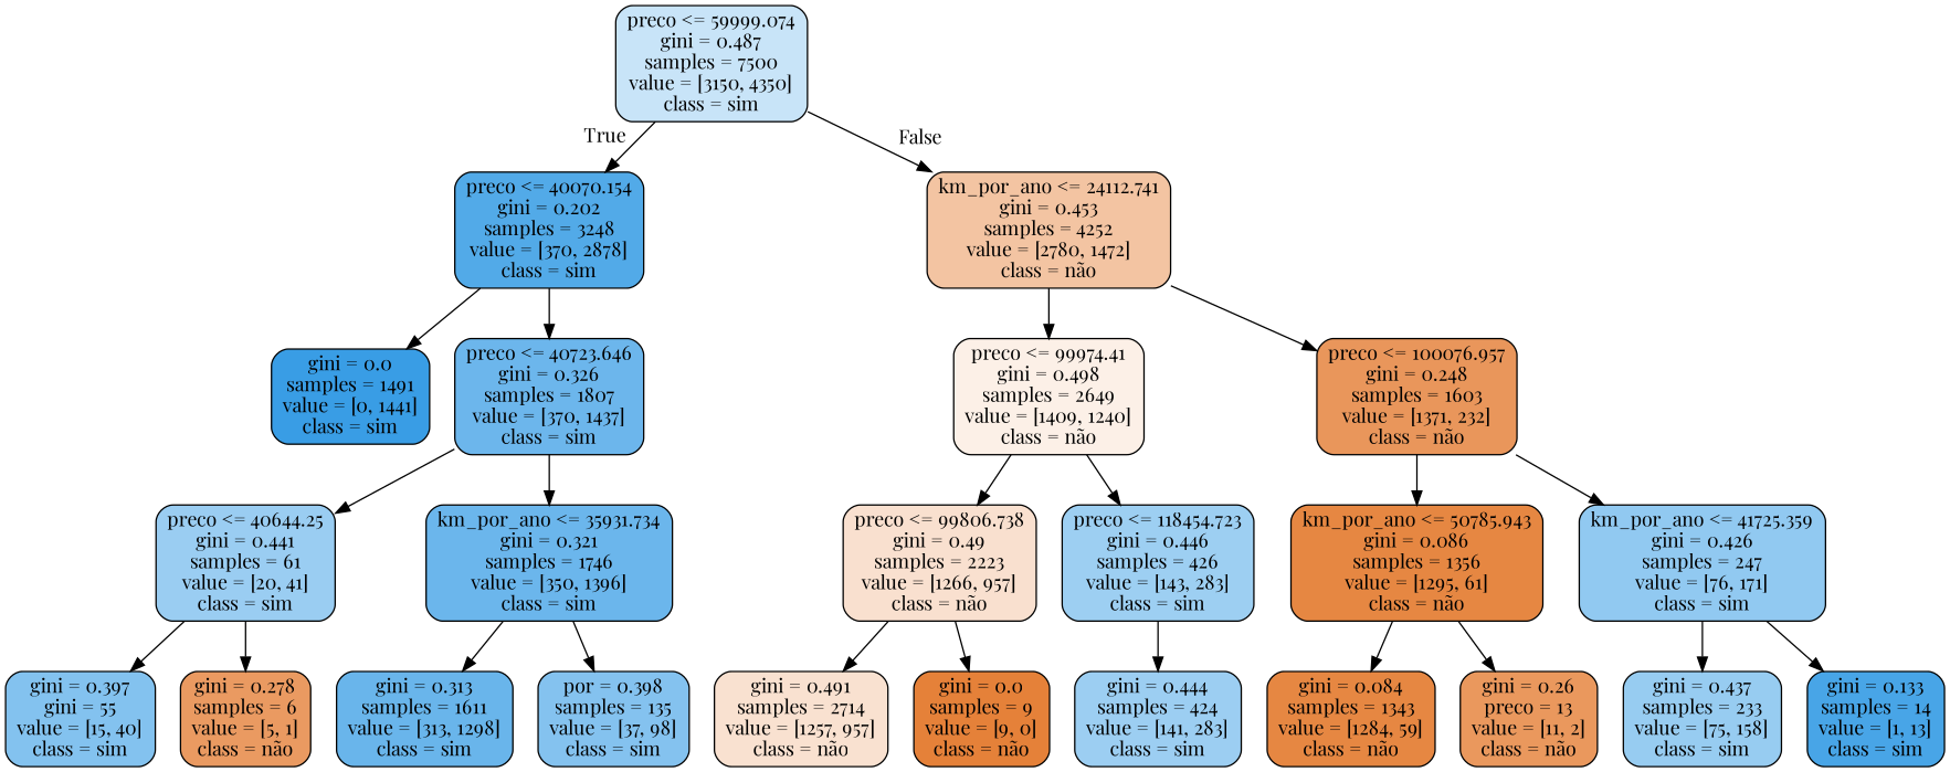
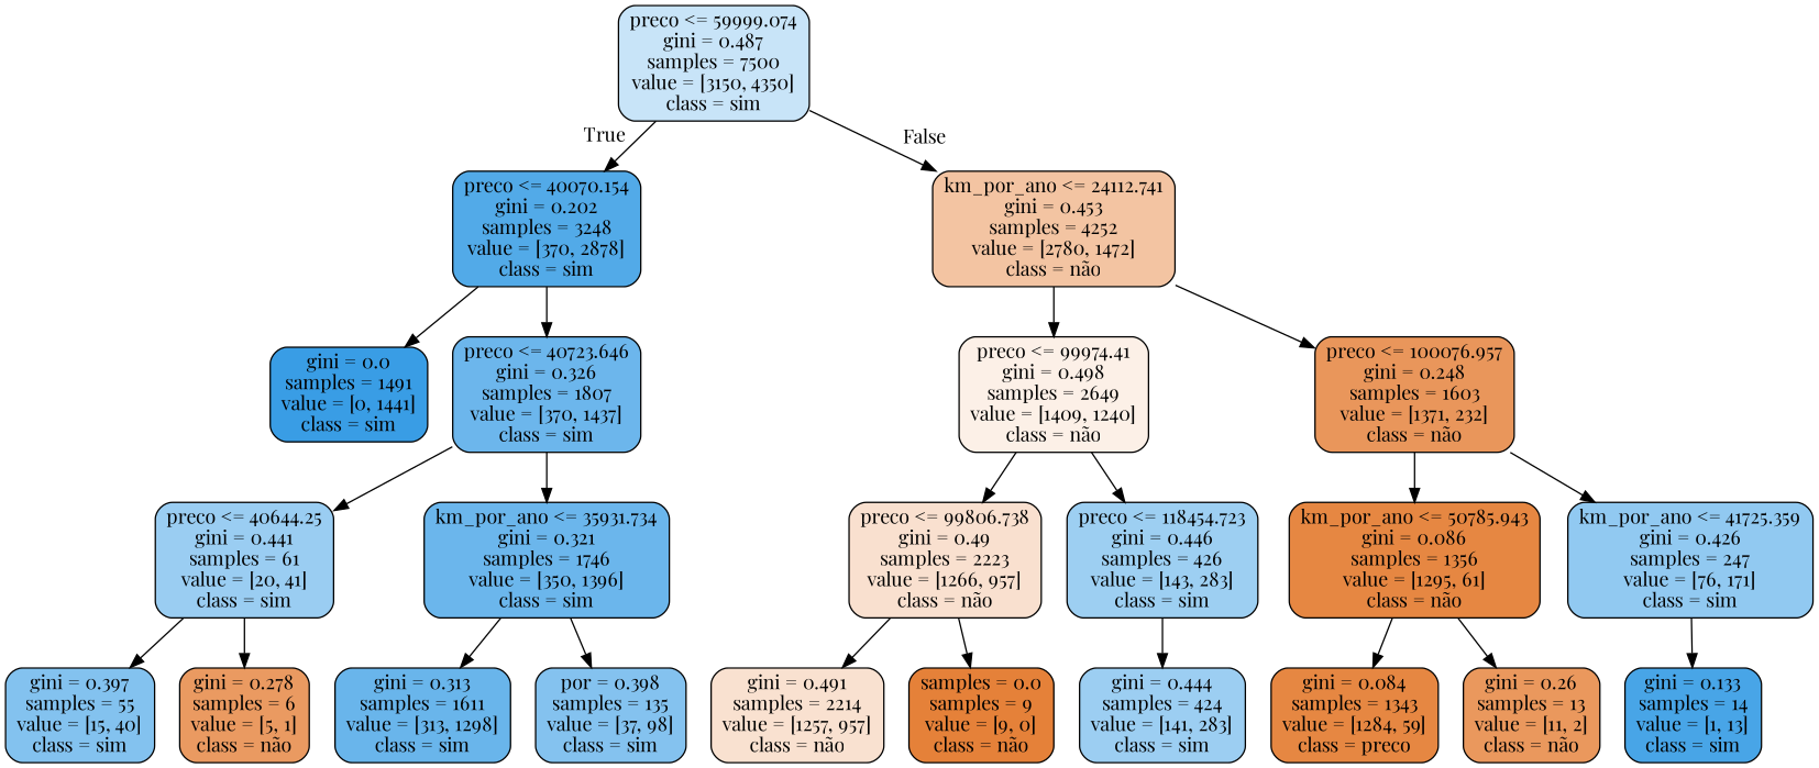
  digraph {
    fontname="Playfair Display"
    node [color=black fillcolor="#e68742" fontname="Playfair Display" shape=box style="filled, rounded"]
    edge [fontname="Playfair Display"]
    n1 [fillcolor="#c8e4f8" label="preco <= 59999.074\ngini = 0.487\nsamples = 7500\nvalue = [3150, 4350]\nclass = sim"]
    n2 [fillcolor="#52aae8" label="preco <= 40070.154\ngini = 0.202\nsamples = 3248\nvalue = [370, 2878]\nclass = sim"]
    n3 [fillcolor="#f3c4a2" label="km_por_ano <= 24112.741\ngini = 0.453\nsamples = 4252\nvalue = [2780, 1472]\nclass = não"]
    n4 [fillcolor="#399de5" label="gini = 0.0\nsamples = 1491\nvalue = [0, 1441]\nclass = sim"]
    n5 [fillcolor="#6cb6ec" label="preco <= 40723.646\ngini = 0.326\nsamples = 1807\nvalue = [370, 1437]\nclass = sim"]
    n6 [fillcolor="#fcf0e7" label="preco <= 99974.41\ngini = 0.498\nsamples = 2649\nvalue = [1409, 1240]\nclass = não"]
    n7 [fillcolor="#e9965b" label="preco <= 100076.957\ngini = 0.248\nsamples = 1603\nvalue = [1371, 232]\nclass = não"]
    n8 [fillcolor="#9acdf2" label="preco <= 40644.25\ngini = 0.441\nsamples = 61\nvalue = [20, 41]\nclass = sim"]
    n9 [fillcolor="#6bb6ec" label="km_por_ano <= 35931.734\ngini = 0.321\nsamples = 1746\nvalue = [350, 1396]\nclass = sim"]
-   n10 [fillcolor="#83c2ef" label="gini = 0.397\ngini = 55\nvalue = [15, 40]\nclass = sim"]
+   n10 [fillcolor="#83c2ef" label="gini = 0.397\nsamples = 55\nvalue = [15, 40]\nclass = sim"]
    n11 [fillcolor="#ea9a61" label="gini = 0.278\nsamples = 6\nvalue = [5, 1]\nclass = não"]
    n12 [fillcolor="#69b5eb" label="gini = 0.313\nsamples = 1611\nvalue = [313, 1298]\nclass = sim"]
    n13 [fillcolor="#84c2ef" label="por = 0.398\nsamples = 135\nvalue = [37, 98]\nclass = sim"]
    n14 [fillcolor="#f9e0cf" label="preco <= 99806.738\ngini = 0.49\nsamples = 2223\nvalue = [1266, 957]\nclass = não"]
    n15 [fillcolor="#9dcff2" label="preco <= 118454.723\ngini = 0.446\nsamples = 426\nvalue = [143, 283]\nclass = sim"]
    n16 [label="km_por_ano <= 50785.943\ngini = 0.086\nsamples = 1356\nvalue = [1295, 61]\nclass = não"]
    n17 [fillcolor="#91c9f1" label="km_por_ano <= 41725.359\ngini = 0.426\nsamples = 247\nvalue = [76, 171]\nclass = sim"]
-   n18 [fillcolor="#f9e1d0" label="gini = 0.491\nsamples = 2714\nvalue = [1257, 957]\nclass = não"]
-   n19 [fillcolor="#e58139" label="gini = 0.0\nsamples = 9\nvalue = [9, 0]\nclass = não"]
+   n18 [fillcolor="#f9e1d0" label="gini = 0.491\nsamples = 2214\nvalue = [1257, 957]\nclass = não"]
+   n19 [fillcolor="#e58139" label="samples = 0.0\nsamples = 9\nvalue = [9, 0]\nclass = não"]
    n20 [fillcolor="#9ccef2" label="gini = 0.444\nsamples = 424\nvalue = [141, 283]\nclass = sim"]
-   n21 [label="gini = 0.084\nsamples = 1343\nvalue = [1284, 59]\nclass = não"]
-   n22 [fillcolor="#ea985d" label="gini = 0.26\npreco = 13\nvalue = [11, 2]\nclass = não"]
-   n23 [fillcolor="#97ccf1" label="gini = 0.437\nsamples = 233\nvalue = [75, 158]\nclass = sim"]
+   n21 [label="gini = 0.084\nsamples = 1343\nvalue = [1284, 59]\nclass = preco"]
+   n22 [fillcolor="#ea985d" label="gini = 0.26\nsamples = 13\nvalue = [11, 2]\nclass = não"]
    n24 [fillcolor="#48a5e7" label="gini = 0.133\nsamples = 14\nvalue = [1, 13]\nclass = sim"]
    n1 -> n2 [headlabel=True labelangle=45 labeldistance=2.5]
    n1 -> n3 [headlabel=False labelangle=-45 labeldistance=2.5]
    n2 -> n4
    n2 -> n5
    n3 -> n6
    n3 -> n7
    n5 -> n8
    n5 -> n9
    n6 -> n14
    n6 -> n15
    n7 -> n16
    n7 -> n17
    n8 -> n10
    n8 -> n11
    n9 -> n12
    n9 -> n13
    n14 -> n18
    n14 -> n19
    n15 -> n20
    n16 -> n21
    n16 -> n22
-   n17 -> n23
    n17 -> n24
  }
